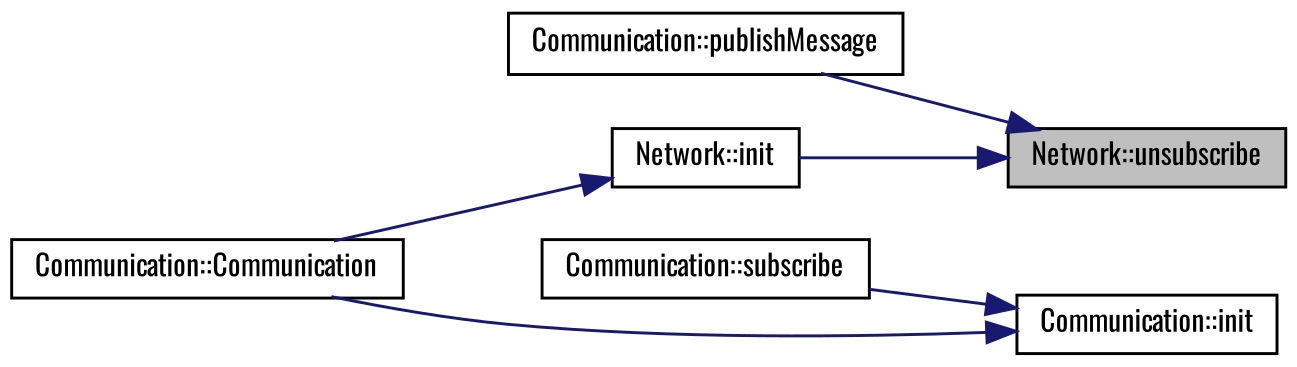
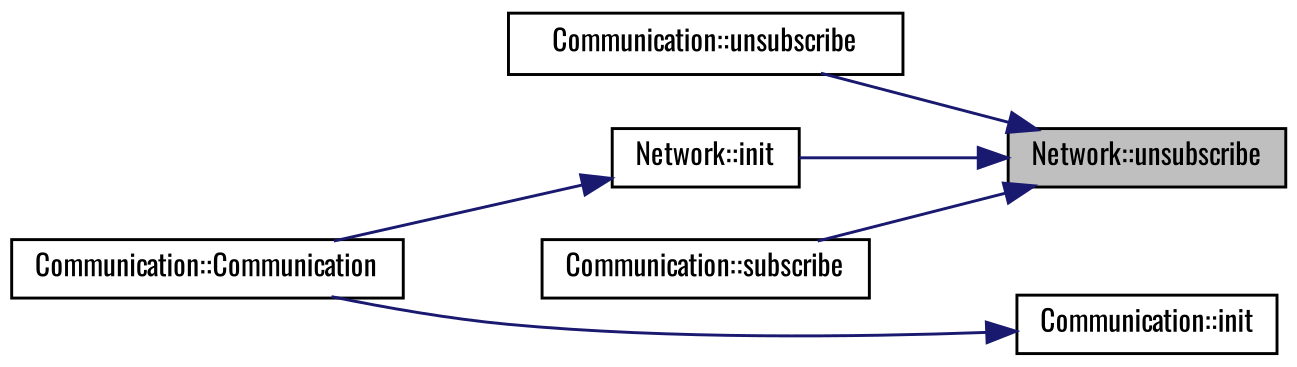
  digraph {
    fontname=Oswald
    rankdir=RL
    node [color=black fillcolor=white fontname=Oswald fontsize=10 shape=record style=filled]
    edge [color=midnightblue dir=back fontname=Oswald fontsize=10 labelfontname=Helvetica labelfontsize=10 style=solid]
    n1 [fillcolor=grey75 fontcolor=black height=0.2 label="Network::unsubscribe" width=0.4]
    n2 [height=0.2 label="Communication::subscribe" width=0.4]
-   n3 [height=0.2 label="Communication::publishMessage" width=0.4]
+   n3 [height=0.2 label="Communication::unsubscribe" width=0.4]
    n4 [height=0.2 label="Network::init" width=0.4]
    n5 [height=0.2 label="Communication::Communication" width=0.4]
    n6 [height=0.2 label="Communication::init" width=0.4]
-   n6 -> n2
+   n1 -> n2
    n1 -> n3
    n1 -> n4
    n4 -> n5
    n6 -> n5
  }
